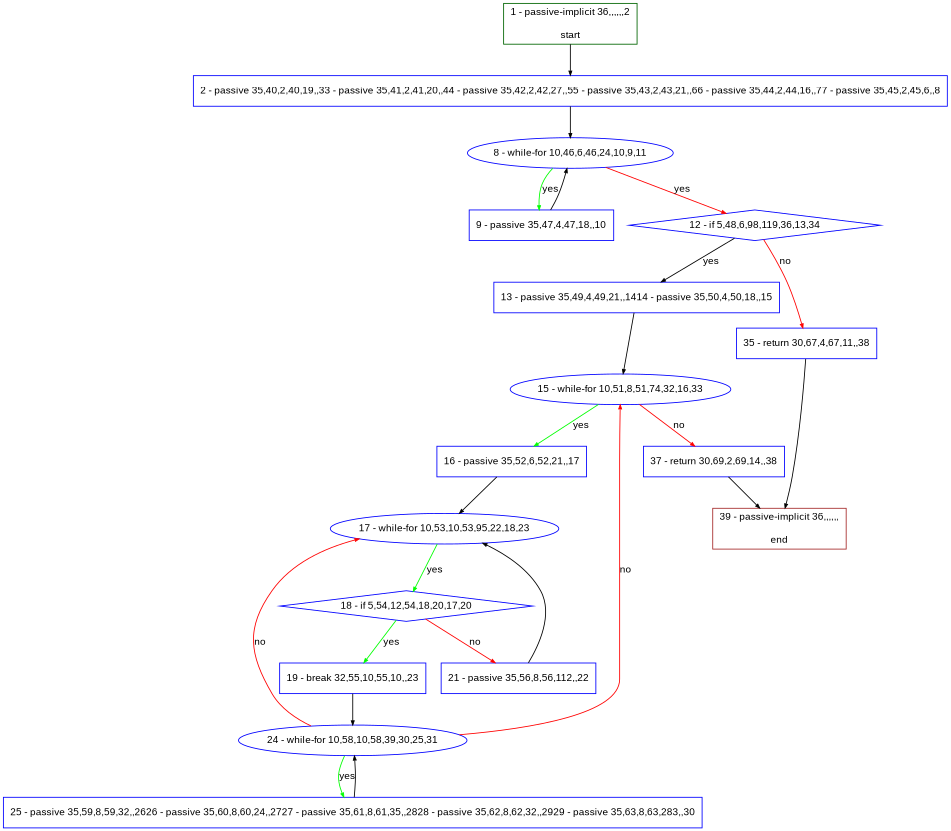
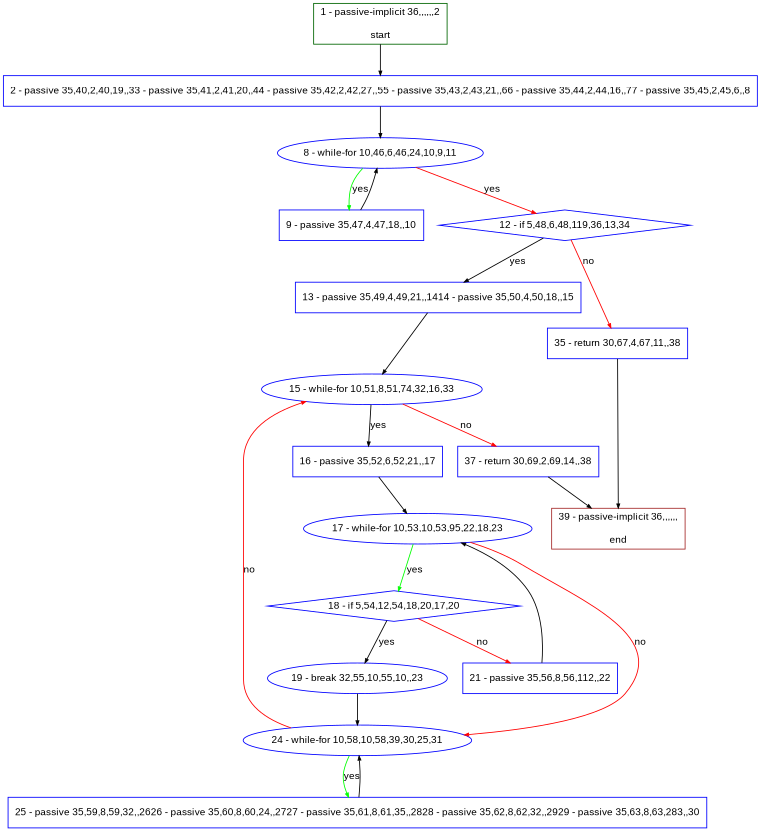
  digraph {
    bgcolor=white
    compound=true
    fillcolor="#FFFFCC"
    fontname=Arial
    fontsize=12
    pack=true
    packmode=clust
    style="rounded,filled"
    node [color="#0000ff" compound=true fillcolor="#ffffff" fixedsize=false fontname=Arial fontsize=12 node_initialized=no shape=box style=filled]
    edge [arrowhead=normal arrowsize=0.5 arrowtail=none color="#000000" compound=true dir=forward fontcolor=black fontname=Arial fontsize=12]
    n1 [label="2 - passive 35,40,2,40,19,,33 - passive 35,41,2,41,20,,44 - passive 35,42,2,42,27,,55 - passive 35,43,2,43,21,,66 - passive 35,44,2,44,16,,77 - passive 35,45,2,45,6,,8"]
    n2 [label="8 - while-for 10,46,6,46,24,10,9,11" shape=oval]
    n3 [label="9 - passive 35,47,4,47,18,,10"]
-   n4 [label="12 - if 5,48,6,98,119,36,13,34" shape=diamond]
+   n4 [label="12 - if 5,48,6,48,119,36,13,34" shape=diamond]
    n5 [color="#006400" label="1 - passive-implicit 36,,,,,,2\n\nstart"]
    n6 [label="13 - passive 35,49,4,49,21,,1414 - passive 35,50,4,50,18,,15"]
    n7 [label="35 - return 30,67,4,67,11,,38"]
    n8 [label="15 - while-for 10,51,8,51,74,32,16,33" shape=oval]
    n9 [color="#a52a2a" label="39 - passive-implicit 36,,,,,,\n\nend"]
    n10 [label="16 - passive 35,52,6,52,21,,17"]
    n11 [label="37 - return 30,69,2,69,14,,38"]
    n12 [label="17 - while-for 10,53,10,53,95,22,18,23" shape=oval]
    n13 [label="18 - if 5,54,12,54,18,20,17,20" shape=diamond]
    n14 [label="24 - while-for 10,58,10,58,39,30,25,31" shape=oval]
-   n15 [label="19 - break 32,55,10,55,10,,23"]
+   n15 [label="19 - break 32,55,10,55,10,,23" shape=ellipse]
    n16 [label="21 - passive 35,56,8,56,112,,22"]
    n17 [label="25 - passive 35,59,8,59,32,,2626 - passive 35,60,8,60,24,,2727 - passive 35,61,8,61,35,,2828 - passive 35,62,8,62,32,,2929 - passive 35,63,8,63,283,,30"]
    n1 -> n2
    n2 -> n3 [color="#00ff00" label=yes]
    n2 -> n4 [color="#ff0000" label=yes]
    n3 -> n2
    n4 -> n6 [label=yes]
    n4 -> n7 [color="#ff0000" label=no]
    n5 -> n1
    n6 -> n8
    n7 -> n9
-   n8 -> n10 [color="#00ff00" label=yes]
+   n8 -> n10 [label=yes]
    n8 -> n11 [color="#ff0000" label=no]
    n10 -> n12
    n11 -> n9
    n12 -> n13 [color="#00ff00" label=yes]
-   n14 -> n12 [color="#ff0000" label=no]
-   n13 -> n15 [color="#00ff00" label=yes]
+   n12 -> n14 [color="#ff0000" label=no]
+   n13 -> n15 [label=yes]
    n13 -> n16 [color="#ff0000" label=no]
    n14 -> n8 [color="#ff0000" label=no]
    n14 -> n17 [color="#00ff00" label=yes]
    n15 -> n14
    n16 -> n12
    n17 -> n14
  }
